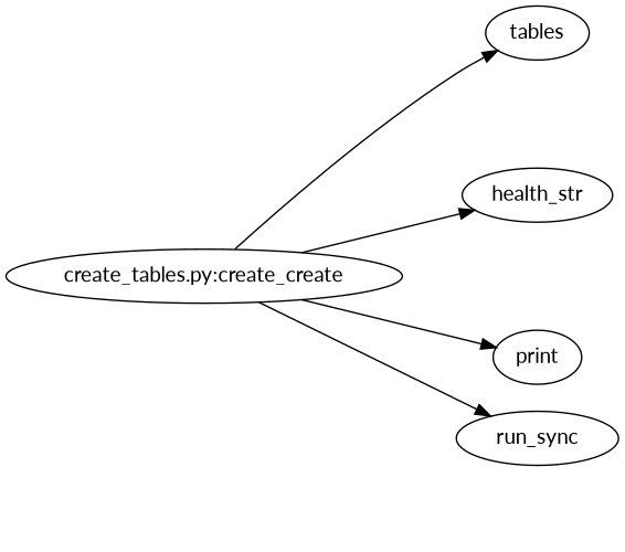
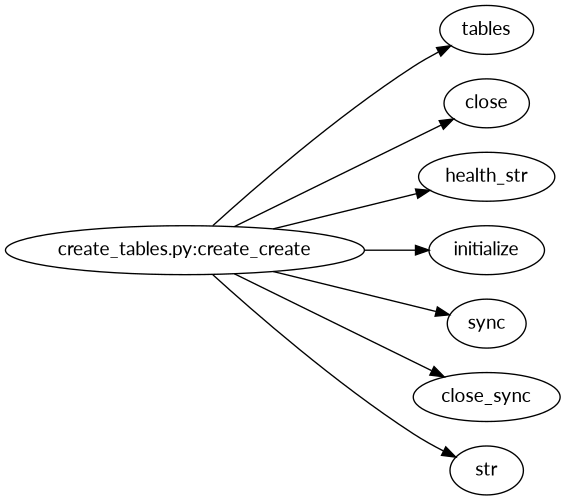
  digraph {
    fontname=Lato
    rankdir=LR
    node [fontname=Lato]
    edge [fontname=Lato]
    n1 [label="create_tables.py:create_create"]
    n2 [label=tables]
+   close
    n4 [label=health_str]
-   print
-   run_sync
+   initialize
+   print [label=sync]
+   run_sync [label=close_sync]
+   str
    n1 -> n2
+   n1 -> close
    n1 -> n4
+   n1 -> initialize
    n1 -> print
    n1 -> run_sync
+   n1 -> str
  }
